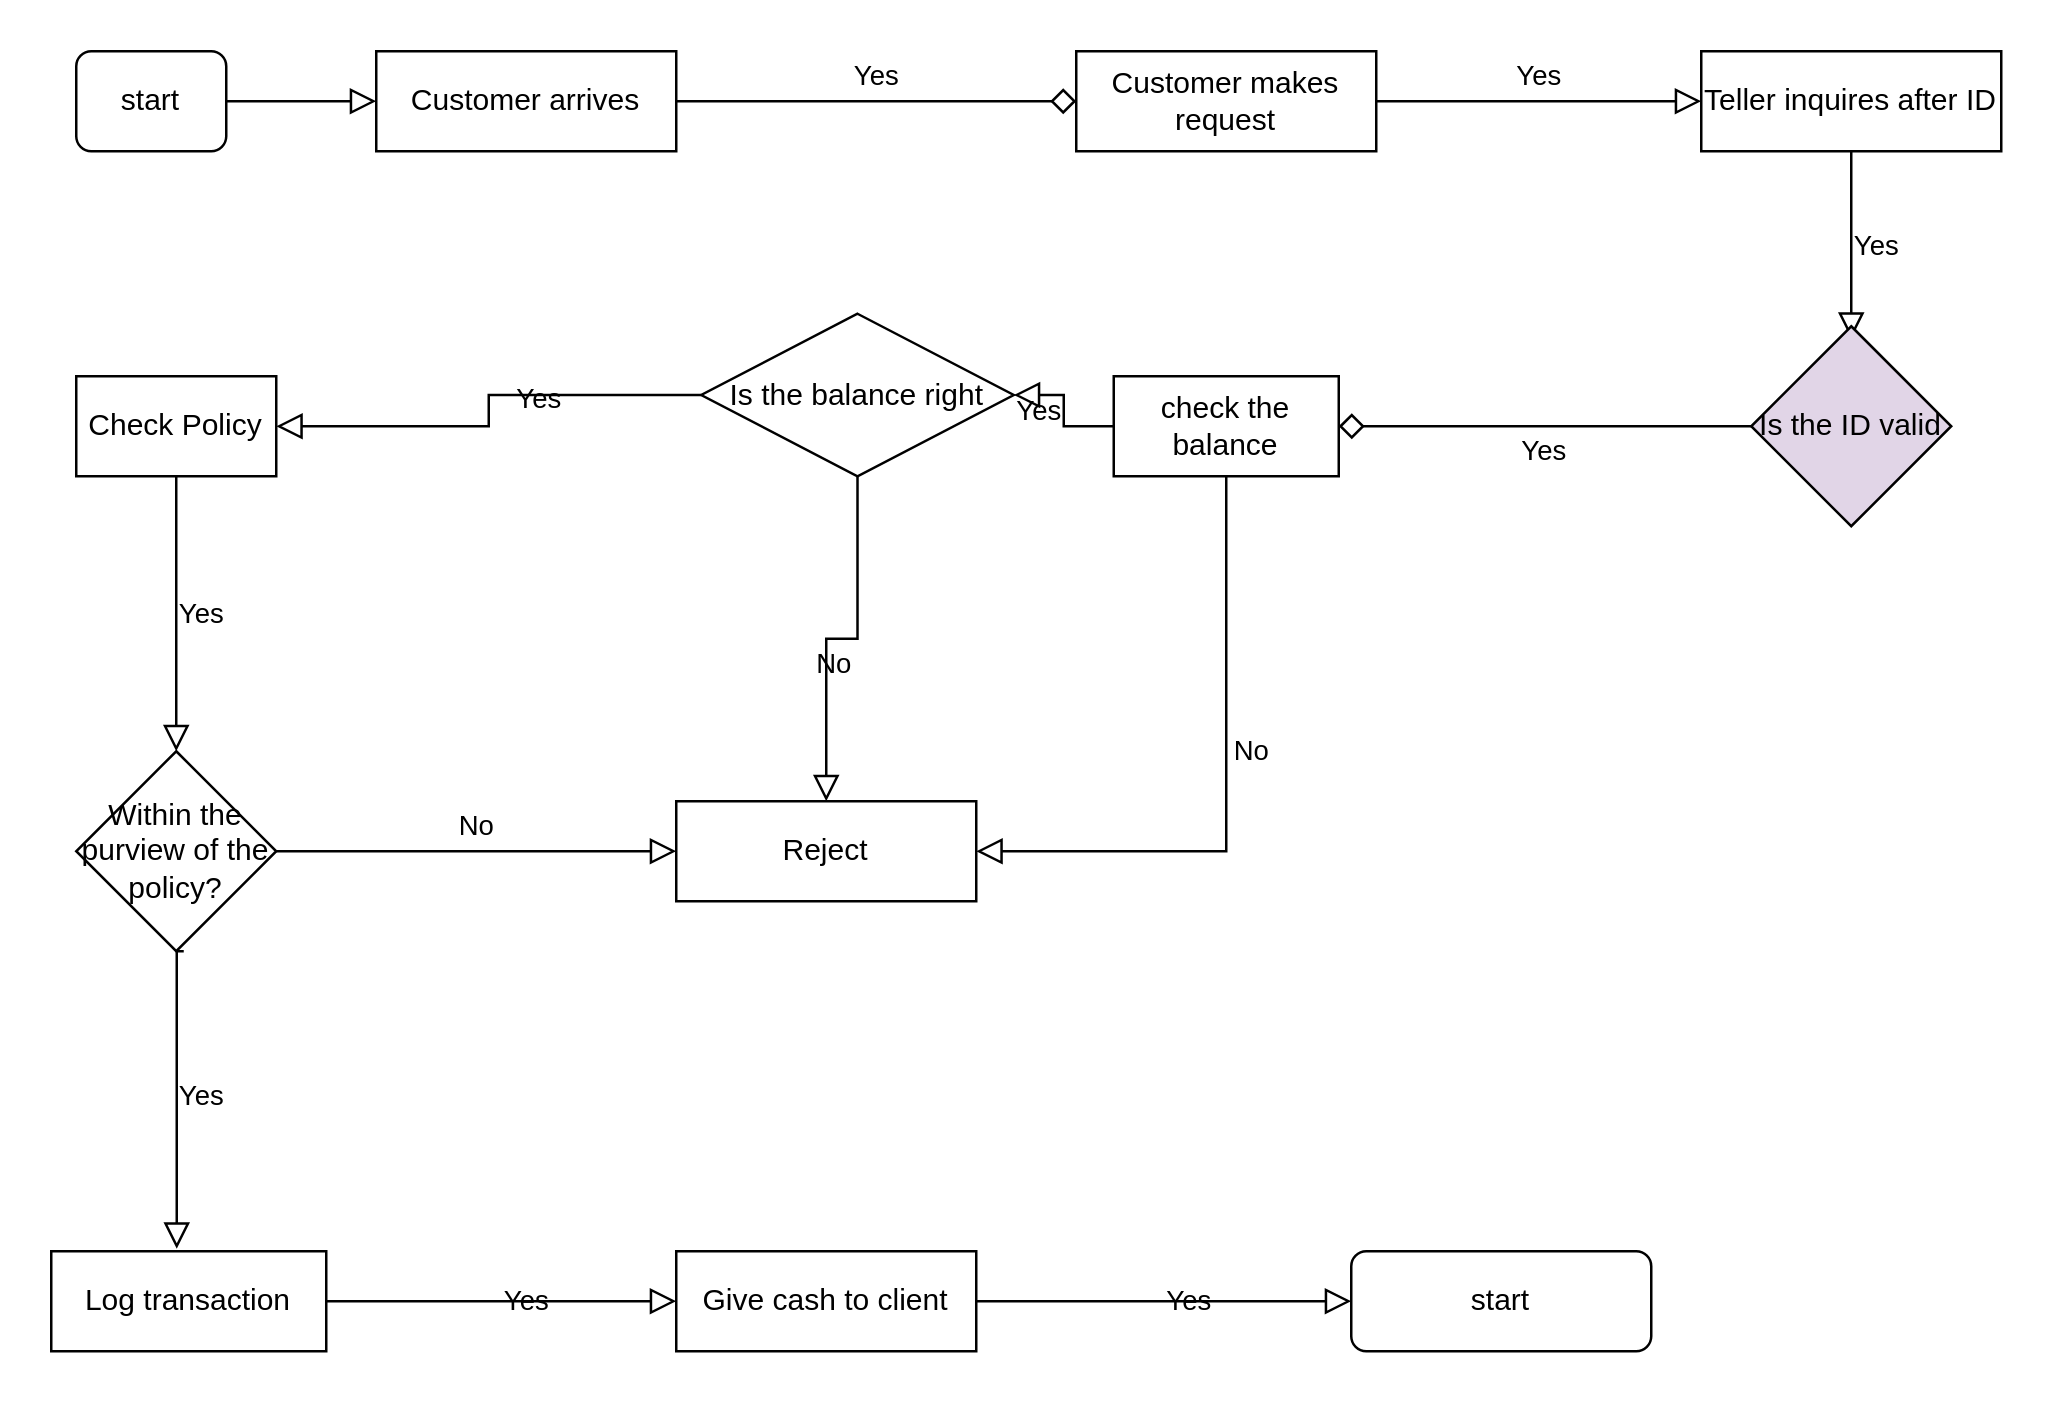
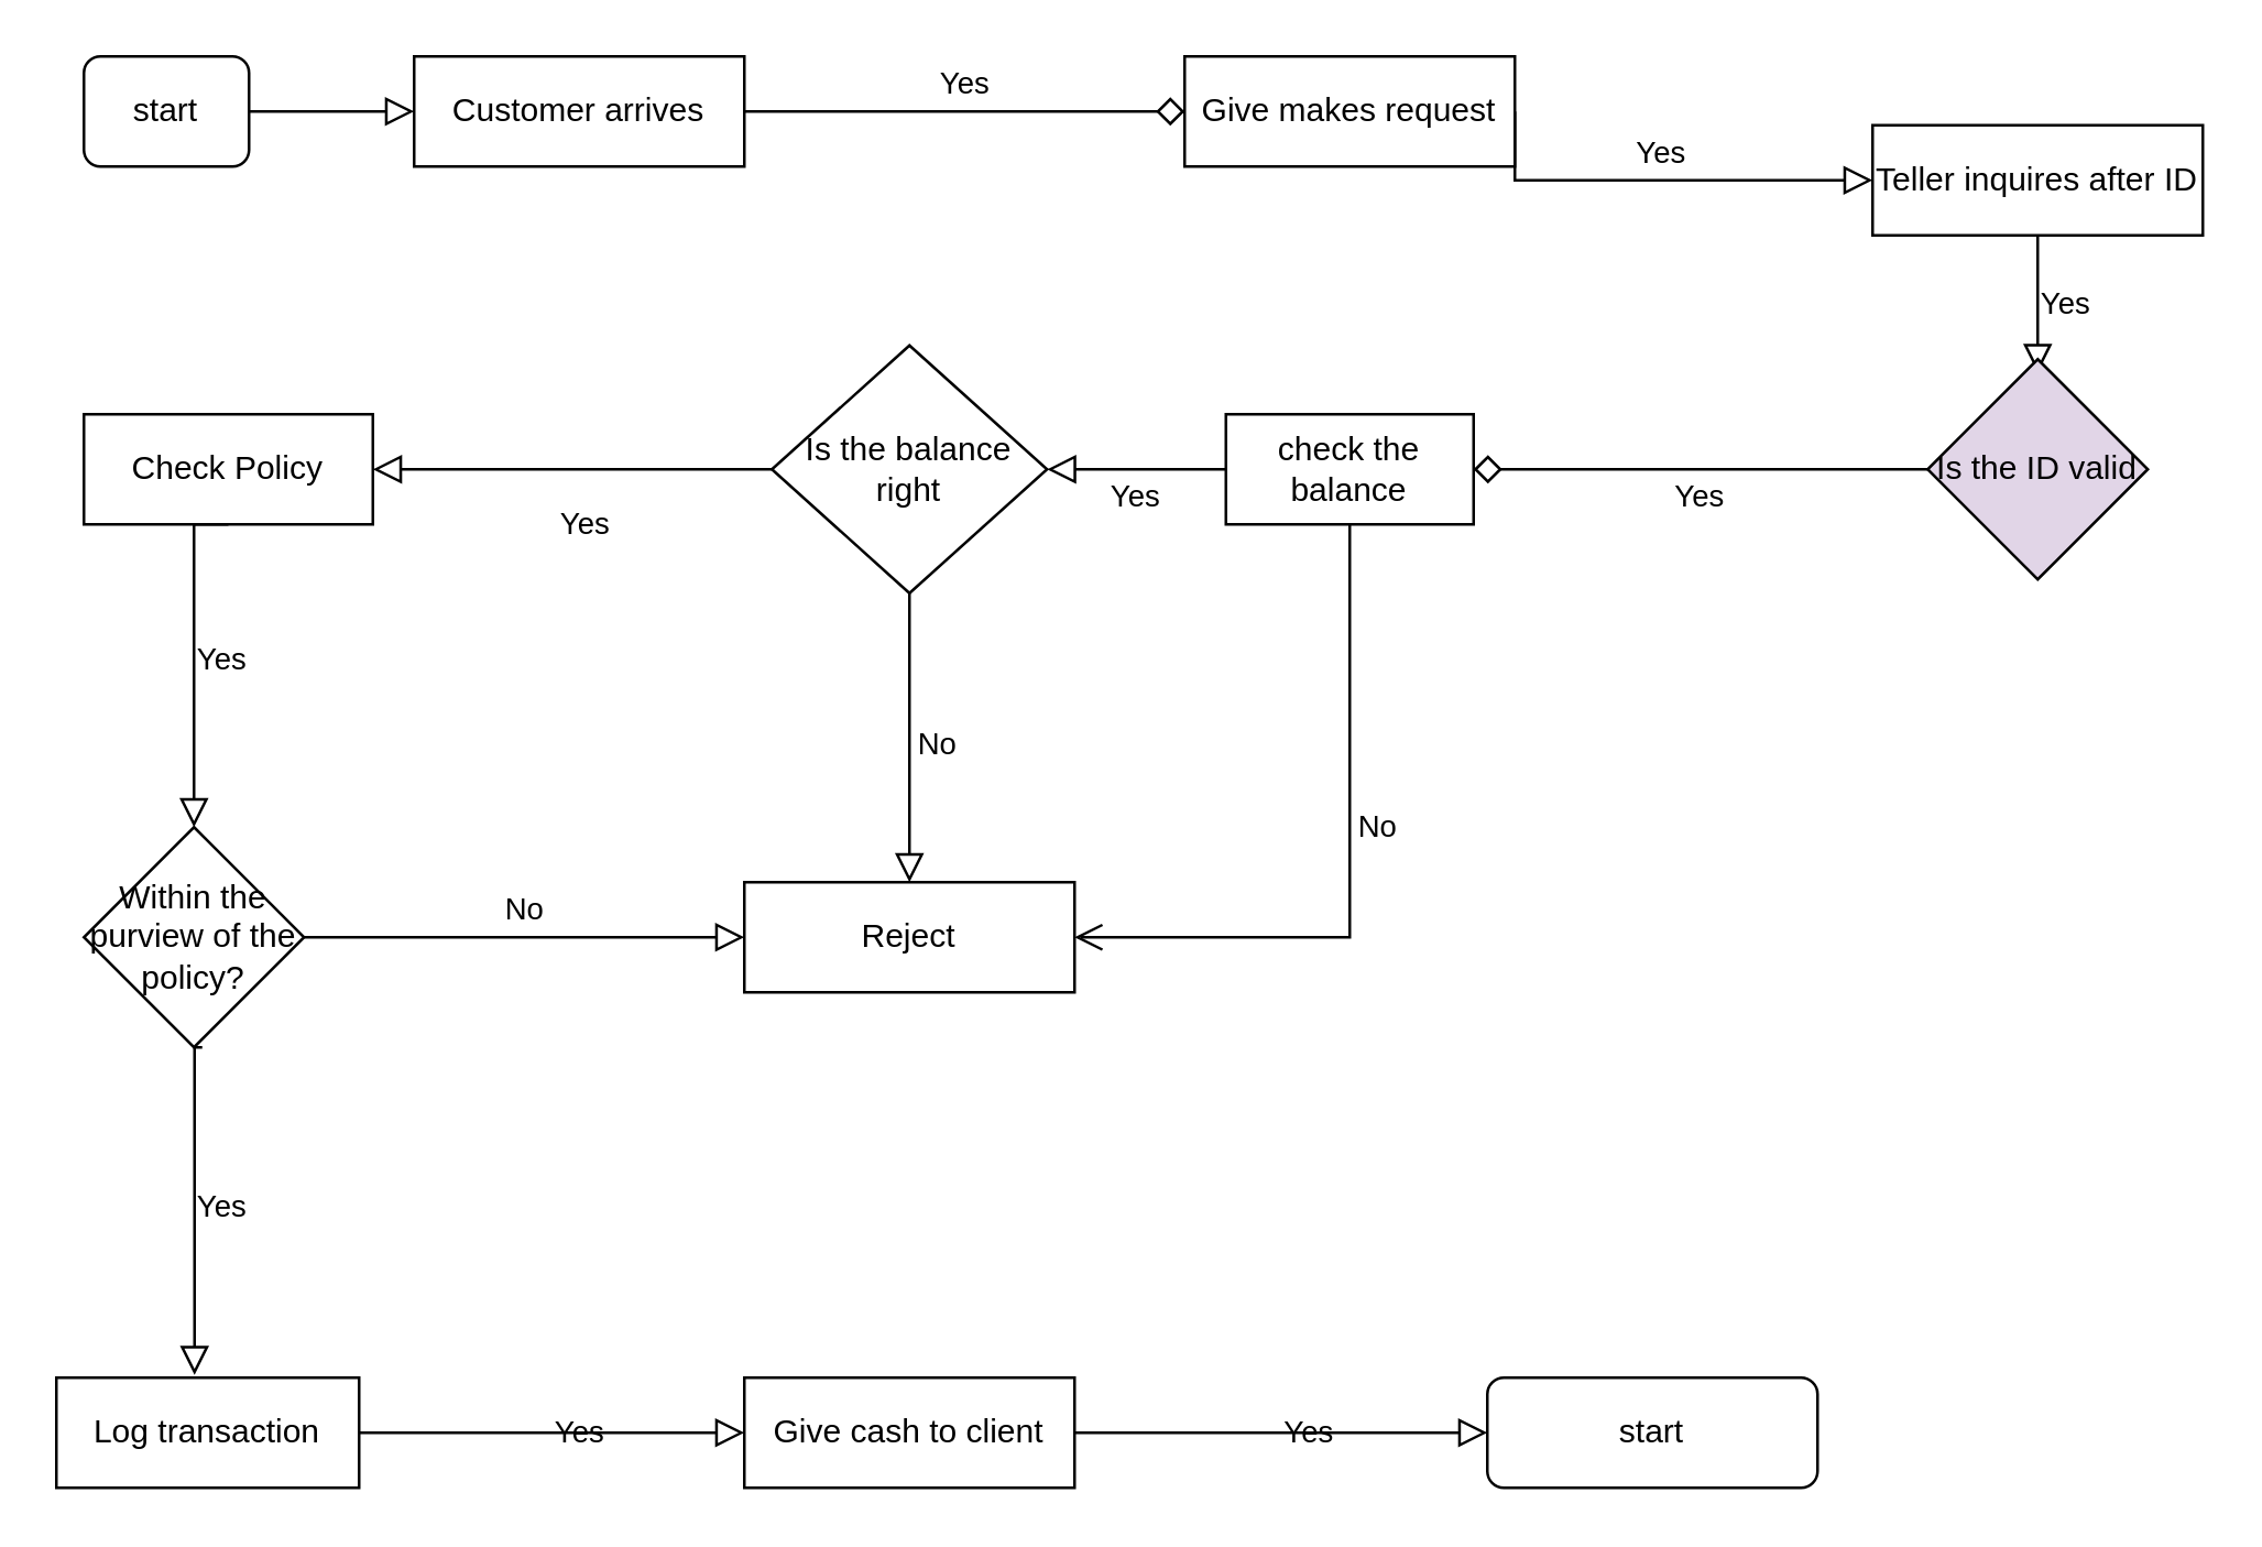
  <mxCell id="0" />
  <mxCell id="1" parent="0" />
  <mxCell id="2" value="" style="rounded=0;html=1;jettySize=auto;orthogonalLoop=1;fontSize=11;endArrow=block;endFill=0;endSize=8;strokeWidth=1;shadow=0;labelBackgroundColor=none;edgeStyle=orthogonalEdgeStyle;entryX=0;entryY=0.5;entryDx=0;entryDy=0;exitX=1;exitY=0.5;exitDx=0;exitDy=0;" parent="1" source="4" target="5" edge="1"><mxGeometry relative="1" as="geometry"><mxPoint x="120" y="39.5" as="sourcePoint" /><mxPoint x="120" y="39.5" as="targetPoint" /><Array as="points" /></mxGeometry></mxCell>
  <mxCell id="3" value="Yes" style="edgeStyle=orthogonalEdgeStyle;rounded=0;html=1;jettySize=auto;orthogonalLoop=1;fontSize=11;endArrow=diamond;endFill=0;endSize=8;strokeWidth=1;shadow=0;labelBackgroundColor=none;entryX=0;entryY=0.5;entryDx=0;entryDy=0;exitX=1;exitY=0.5;exitDx=0;exitDy=0;" parent="1" source="5" target="7" edge="1"><mxGeometry y="10" relative="1" as="geometry"><mxPoint as="offset" /><mxPoint x="260" y="310" as="sourcePoint" /><mxPoint x="310" y="310" as="targetPoint" /><Array as="points"><mxPoint x="290" y="40" /><mxPoint x="290" y="40" /></Array></mxGeometry></mxCell>
  <mxCell id="4" value="start" style="rounded=1;whiteSpace=wrap;html=1;" vertex="1" parent="1"><mxGeometry x="30" y="20" width="60" height="40" as="geometry" /></mxCell>
  <mxCell id="5" value="Customer arrives" style="rounded=0;whiteSpace=wrap;html=1;" vertex="1" parent="1"><mxGeometry x="150" y="20" width="120" height="40" as="geometry" /></mxCell>
- <mxCell id="6" value="Teller inquires after ID" style="rounded=0;whiteSpace=wrap;html=1;" vertex="1" parent="1"><mxGeometry x="680" y="20" width="120" height="40" as="geometry" /></mxCell>
- <mxCell id="7" value="Customer makes request" style="rounded=0;whiteSpace=wrap;html=1;" vertex="1" parent="1"><mxGeometry x="430" y="20" width="120" height="40" as="geometry" /></mxCell>
+ <mxCell id="6" value="Teller inquires after ID" style="rounded=0;whiteSpace=wrap;html=1;" vertex="1" parent="1"><mxGeometry x="680" y="45" width="120" height="40" as="geometry" /></mxCell>
+ <mxCell id="7" value="Give makes request" style="rounded=0;whiteSpace=wrap;html=1;" vertex="1" parent="1"><mxGeometry x="430" y="20" width="120" height="40" as="geometry" /></mxCell>
  <mxCell id="8" value="Yes" style="edgeStyle=orthogonalEdgeStyle;rounded=0;html=1;jettySize=auto;orthogonalLoop=1;fontSize=11;endArrow=block;endFill=0;endSize=8;strokeWidth=1;shadow=0;labelBackgroundColor=none;exitX=1;exitY=0.5;exitDx=0;exitDy=0;entryX=0;entryY=0.5;entryDx=0;entryDy=0;" edge="1" parent="1" source="7" target="6"><mxGeometry y="10" relative="1" as="geometry"><mxPoint as="offset" /><mxPoint x="280" y="50" as="sourcePoint" /><mxPoint x="350" y="50" as="targetPoint" /><Array as="points"><mxPoint x="550" y="40" /><mxPoint x="550" y="40" /></Array></mxGeometry></mxCell>
  <mxCell id="9" value="Yes" style="edgeStyle=orthogonalEdgeStyle;rounded=0;html=1;jettySize=auto;orthogonalLoop=1;fontSize=11;endArrow=block;endFill=0;endSize=8;strokeWidth=1;shadow=0;labelBackgroundColor=none;exitX=0.5;exitY=1;exitDx=0;exitDy=0;entryX=0.5;entryY=0.063;entryDx=0;entryDy=0;entryPerimeter=0;" edge="1" parent="1" source="6" target="10"><mxGeometry y="10" relative="1" as="geometry"><mxPoint as="offset" /><mxPoint x="521" y="87" as="sourcePoint" /><mxPoint x="610" y="130" as="targetPoint" /><Array as="points" /></mxGeometry></mxCell>
  <mxCell id="10" value="Is the ID valid" style="rhombus;whiteSpace=wrap;html=1;fillColor=#e1d5e7;" vertex="1" parent="1"><mxGeometry x="700" y="130" width="80" height="80" as="geometry" /></mxCell>
  <mxCell id="11" value="Yes" style="edgeStyle=orthogonalEdgeStyle;rounded=0;html=1;jettySize=auto;orthogonalLoop=1;fontSize=11;endArrow=diamond;endFill=0;endSize=8;strokeWidth=1;shadow=0;labelBackgroundColor=none;exitX=0;exitY=0.5;exitDx=0;exitDy=0;entryX=1;entryY=0.5;entryDx=0;entryDy=0;" edge="1" parent="1" source="10" target="12"><mxGeometry y="10" relative="1" as="geometry"><mxPoint as="offset" /><mxPoint x="562" y="79" as="sourcePoint" /><mxPoint x="470" y="170" as="targetPoint" /><Array as="points"><mxPoint x="700" y="170" /></Array></mxGeometry></mxCell>
  <mxCell id="12" value="check the balance" style="rounded=0;whiteSpace=wrap;html=1;" vertex="1" parent="1"><mxGeometry x="445" y="150" width="90" height="40" as="geometry" /></mxCell>
- <mxCell id="13" value="Is the balance right" style="rhombus;whiteSpace=wrap;html=1;" vertex="1" parent="1"><mxGeometry x="280" y="125" width="125" height="65" as="geometry" /></mxCell>
+ <mxCell id="13" value="Is the balance right" style="rhombus;whiteSpace=wrap;html=1;" vertex="1" parent="1"><mxGeometry x="280" y="125" width="100" height="90" as="geometry" /></mxCell>
  <mxCell id="14" value="Yes" style="edgeStyle=orthogonalEdgeStyle;rounded=0;html=1;jettySize=auto;orthogonalLoop=1;fontSize=11;endArrow=block;endFill=0;endSize=8;strokeWidth=1;shadow=0;labelBackgroundColor=none;exitX=0;exitY=0.5;exitDx=0;exitDy=0;entryX=1;entryY=0.5;entryDx=0;entryDy=0;" edge="1" parent="1" source="12" target="13"><mxGeometry y="10" relative="1" as="geometry"><mxPoint as="offset" /><mxPoint x="420" y="170" as="sourcePoint" /><mxPoint x="360" y="170" as="targetPoint" /><Array as="points" /></mxGeometry></mxCell>
- <mxCell id="15" value="Check Policy" style="rounded=0;whiteSpace=wrap;html=1;" vertex="1" parent="1"><mxGeometry x="30" y="150" width="80" height="40" as="geometry" /></mxCell>
+ <mxCell id="15" value="Check Policy" style="rounded=0;whiteSpace=wrap;html=1;" vertex="1" parent="1"><mxGeometry x="30" y="150" width="105" height="40" as="geometry" /></mxCell>
  <mxCell id="16" value="Yes" style="edgeStyle=orthogonalEdgeStyle;rounded=0;html=1;jettySize=auto;orthogonalLoop=1;fontSize=11;endArrow=block;endFill=0;endSize=8;strokeWidth=1;shadow=0;labelBackgroundColor=none;exitX=0;exitY=0.5;exitDx=0;exitDy=0;entryX=1;entryY=0.5;entryDx=0;entryDy=0;" edge="1" parent="1" source="13" target="15"><mxGeometry x="-0.059" y="20" relative="1" as="geometry"><mxPoint as="offset" /><mxPoint x="213" y="170" as="sourcePoint" /><mxPoint x="153" y="170" as="targetPoint" /><Array as="points" /></mxGeometry></mxCell>
  <mxCell id="17" style="edgeStyle=orthogonalEdgeStyle;rounded=0;orthogonalLoop=1;jettySize=auto;html=1;exitX=0.5;exitY=1;exitDx=0;exitDy=0;" edge="1" parent="1" source="15" target="15"><mxGeometry relative="1" as="geometry" /></mxCell>
  <mxCell id="18" value="Within the purview of the policy?" style="rhombus;whiteSpace=wrap;html=1;" vertex="1" parent="1"><mxGeometry x="30" y="300" width="80" height="80" as="geometry" /></mxCell>
  <mxCell id="19" value="Reject" style="rounded=0;whiteSpace=wrap;html=1;" vertex="1" parent="1"><mxGeometry x="270" y="320" width="120" height="40" as="geometry" /></mxCell>
  <mxCell id="20" value="Log transaction" style="rounded=0;whiteSpace=wrap;html=1;" vertex="1" parent="1"><mxGeometry x="20" y="500" width="110" height="40" as="geometry" /></mxCell>
  <mxCell id="21" value="Give cash to client" style="rounded=0;whiteSpace=wrap;html=1;" vertex="1" parent="1"><mxGeometry x="270" y="500" width="120" height="40" as="geometry" /></mxCell>
  <mxCell id="22" value="start" style="rounded=1;whiteSpace=wrap;html=1;" vertex="1" parent="1"><mxGeometry x="540" y="500" width="120" height="40" as="geometry" /></mxCell>
  <mxCell id="23" value="Yes" style="edgeStyle=orthogonalEdgeStyle;rounded=0;html=1;jettySize=auto;orthogonalLoop=1;fontSize=11;endArrow=block;endFill=0;endSize=8;strokeWidth=1;shadow=0;labelBackgroundColor=none;exitX=1;exitY=0.5;exitDx=0;exitDy=0;" edge="1" parent="1" source="20"><mxGeometry y="10" relative="1" as="geometry"><mxPoint as="offset" /><mxPoint x="170" y="519.5" as="sourcePoint" /><mxPoint x="270" y="520" as="targetPoint" /><Array as="points" /></mxGeometry></mxCell>
  <mxCell id="24" value="Yes" style="edgeStyle=orthogonalEdgeStyle;rounded=0;html=1;jettySize=auto;orthogonalLoop=1;fontSize=11;endArrow=block;endFill=0;endSize=8;strokeWidth=1;shadow=0;labelBackgroundColor=none;exitX=1;exitY=0.5;exitDx=0;exitDy=0;" edge="1" parent="1" source="21"><mxGeometry y="10" relative="1" as="geometry"><mxPoint as="offset" /><mxPoint x="450" y="519.5" as="sourcePoint" /><mxPoint x="540" y="520" as="targetPoint" /><Array as="points" /></mxGeometry></mxCell>
  <mxCell id="25" value="Yes" style="edgeStyle=orthogonalEdgeStyle;rounded=0;html=1;jettySize=auto;orthogonalLoop=1;fontSize=11;endArrow=block;endFill=0;endSize=8;strokeWidth=1;shadow=0;labelBackgroundColor=none;exitX=0.5;exitY=1;exitDx=0;exitDy=0;" edge="1" parent="1" source="15"><mxGeometry y="10" relative="1" as="geometry"><mxPoint as="offset" /><mxPoint x="290" y="180" as="sourcePoint" /><mxPoint x="70" y="300" as="targetPoint" /><Array as="points"><mxPoint x="70" y="280" /><mxPoint x="70" y="280" /></Array></mxGeometry></mxCell>
  <mxCell id="26" value="Yes" style="edgeStyle=orthogonalEdgeStyle;rounded=0;html=1;jettySize=auto;orthogonalLoop=1;fontSize=11;endArrow=block;endFill=0;endSize=8;strokeWidth=1;shadow=0;labelBackgroundColor=none;exitX=0.5;exitY=1;exitDx=0;exitDy=0;entryX=0.31;entryY=-0.025;entryDx=0;entryDy=0;entryPerimeter=0;" edge="1" parent="1"><mxGeometry y="10" relative="1" as="geometry"><mxPoint as="offset" /><mxPoint x="73" y="380" as="sourcePoint" /><mxPoint x="70.2" y="499" as="targetPoint" /><Array as="points"><mxPoint x="70" y="380" /></Array></mxGeometry></mxCell>
  <mxCell id="27" value="No" style="edgeStyle=orthogonalEdgeStyle;rounded=0;html=1;jettySize=auto;orthogonalLoop=1;fontSize=11;endArrow=block;endFill=0;endSize=8;strokeWidth=1;shadow=0;labelBackgroundColor=none;exitX=0.5;exitY=1;exitDx=0;exitDy=0;entryX=0.5;entryY=0;entryDx=0;entryDy=0;" edge="1" parent="1" source="13" target="19"><mxGeometry x="0.048" y="10" relative="1" as="geometry"><mxPoint as="offset" /><mxPoint x="295" y="339.5" as="sourcePoint" /><mxPoint x="125" y="339.5" as="targetPoint" /><Array as="points" /></mxGeometry></mxCell>
- <mxCell id="28" value="No" style="edgeStyle=orthogonalEdgeStyle;rounded=0;html=1;jettySize=auto;orthogonalLoop=1;fontSize=11;endArrow=block;endFill=0;endSize=8;strokeWidth=1;shadow=0;labelBackgroundColor=none;exitX=0.5;exitY=1;exitDx=0;exitDy=0;entryX=1;entryY=0.5;entryDx=0;entryDy=0;" edge="1" parent="1" source="12" target="19"><mxGeometry x="-0.12" y="10" relative="1" as="geometry"><mxPoint as="offset" /><mxPoint x="340" y="225" as="sourcePoint" /><mxPoint x="490" y="340" as="targetPoint" /><Array as="points" /></mxGeometry></mxCell>
+ <mxCell id="28" value="No" style="edgeStyle=orthogonalEdgeStyle;rounded=0;html=1;jettySize=auto;orthogonalLoop=1;fontSize=11;endArrow=open;endFill=0;endSize=8;strokeWidth=1;shadow=0;labelBackgroundColor=none;exitX=0.5;exitY=1;exitDx=0;exitDy=0;entryX=1;entryY=0.5;entryDx=0;entryDy=0;" edge="1" parent="1" source="12" target="19"><mxGeometry x="-0.12" y="10" relative="1" as="geometry"><mxPoint as="offset" /><mxPoint x="340" y="225" as="sourcePoint" /><mxPoint x="490" y="340" as="targetPoint" /><Array as="points" /></mxGeometry></mxCell>
  <mxCell id="29" value="No" style="edgeStyle=orthogonalEdgeStyle;rounded=0;html=1;jettySize=auto;orthogonalLoop=1;fontSize=11;endArrow=block;endFill=0;endSize=8;strokeWidth=1;shadow=0;labelBackgroundColor=none;exitX=1;exitY=0.5;exitDx=0;exitDy=0;" edge="1" parent="1" source="18"><mxGeometry y="10" relative="1" as="geometry"><mxPoint as="offset" /><mxPoint x="290" y="180" as="sourcePoint" /><mxPoint x="270" y="340" as="targetPoint" /><Array as="points"><mxPoint x="200" y="340" /><mxPoint x="200" y="340" /></Array></mxGeometry></mxCell>
